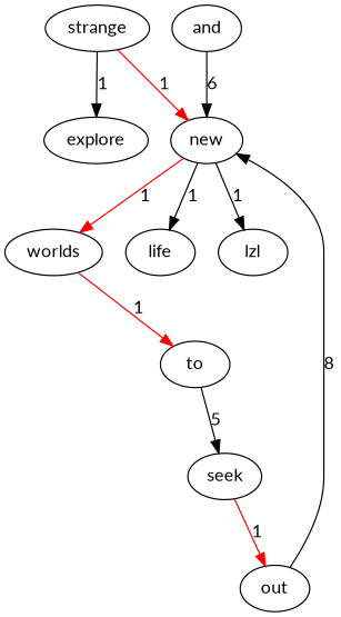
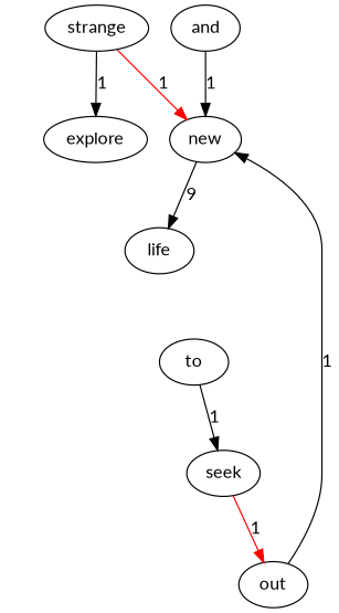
  digraph {
    fontname=Lato
    node [fontname=Lato]
    edge [fontname=Lato]
    n1 [label=new]
-   n2 [label=worlds]
    n3 [label=life]
-   n4 [label=lzl]
    n5 [label=to]
    n6 [label=seek]
    n7 [label=explore]
    n8 [label=strange]
    n9 [label=and]
    n10 [label=out]
-   n1 -> n2 [color=red label=1]
-   n1 -> n3 [label=1]
-   n1 -> n4 [label=1]
-   n2 -> n5 [color=red label=1]
-   n5 -> n6 [label=5]
+   n1 -> n3 [label=9]
+   n5 -> n6 [label=1]
    n6 -> n10 [color=red label=1]
    n8 -> n1 [color=red label=1]
    n8 -> n7 [label=1]
-   n9 -> n1 [label=6]
-   n10 -> n1 [label=8]
+   n9 -> n1 [label=1]
+   n10 -> n1 [label=1]
  }
